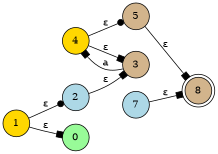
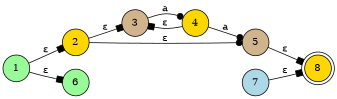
  digraph {
    rankdir=LR
    node [fillcolor=gold shape=circle style=filled]
    edge [arrowhead=box]
-   8 [fillcolor=tan shape=doublecircle]
-   1
-   2 [fillcolor=lightblue]
-   6 [fillcolor=palegreen label=0]
+   8 [shape=doublecircle]
+   1 [fillcolor=palegreen]
+   2
+   6 [fillcolor=palegreen]
    3 [fillcolor=tan]
    5 [fillcolor=tan]
    4
    7 [fillcolor=lightblue]
-   1 -> 2 [arrowhead=dot label="ε"]
+   1 -> 2 [label="ε"]
    1 -> 6 [label="ε"]
    2 -> 3 [label="ε"]
-   3 -> 4 [label=a]
+   2 -> 5 [arrowhead=dot label="ε"]
+   3 -> 4 [arrowhead=dot label=a]
    5 -> 8 [label="ε"]
    4 -> 3 [label="ε"]
-   4 -> 5 [arrowhead=dot label="ε"]
+   4 -> 5 [arrowhead=dot label=a]
    7 -> 8 [label="ε"]
  }
